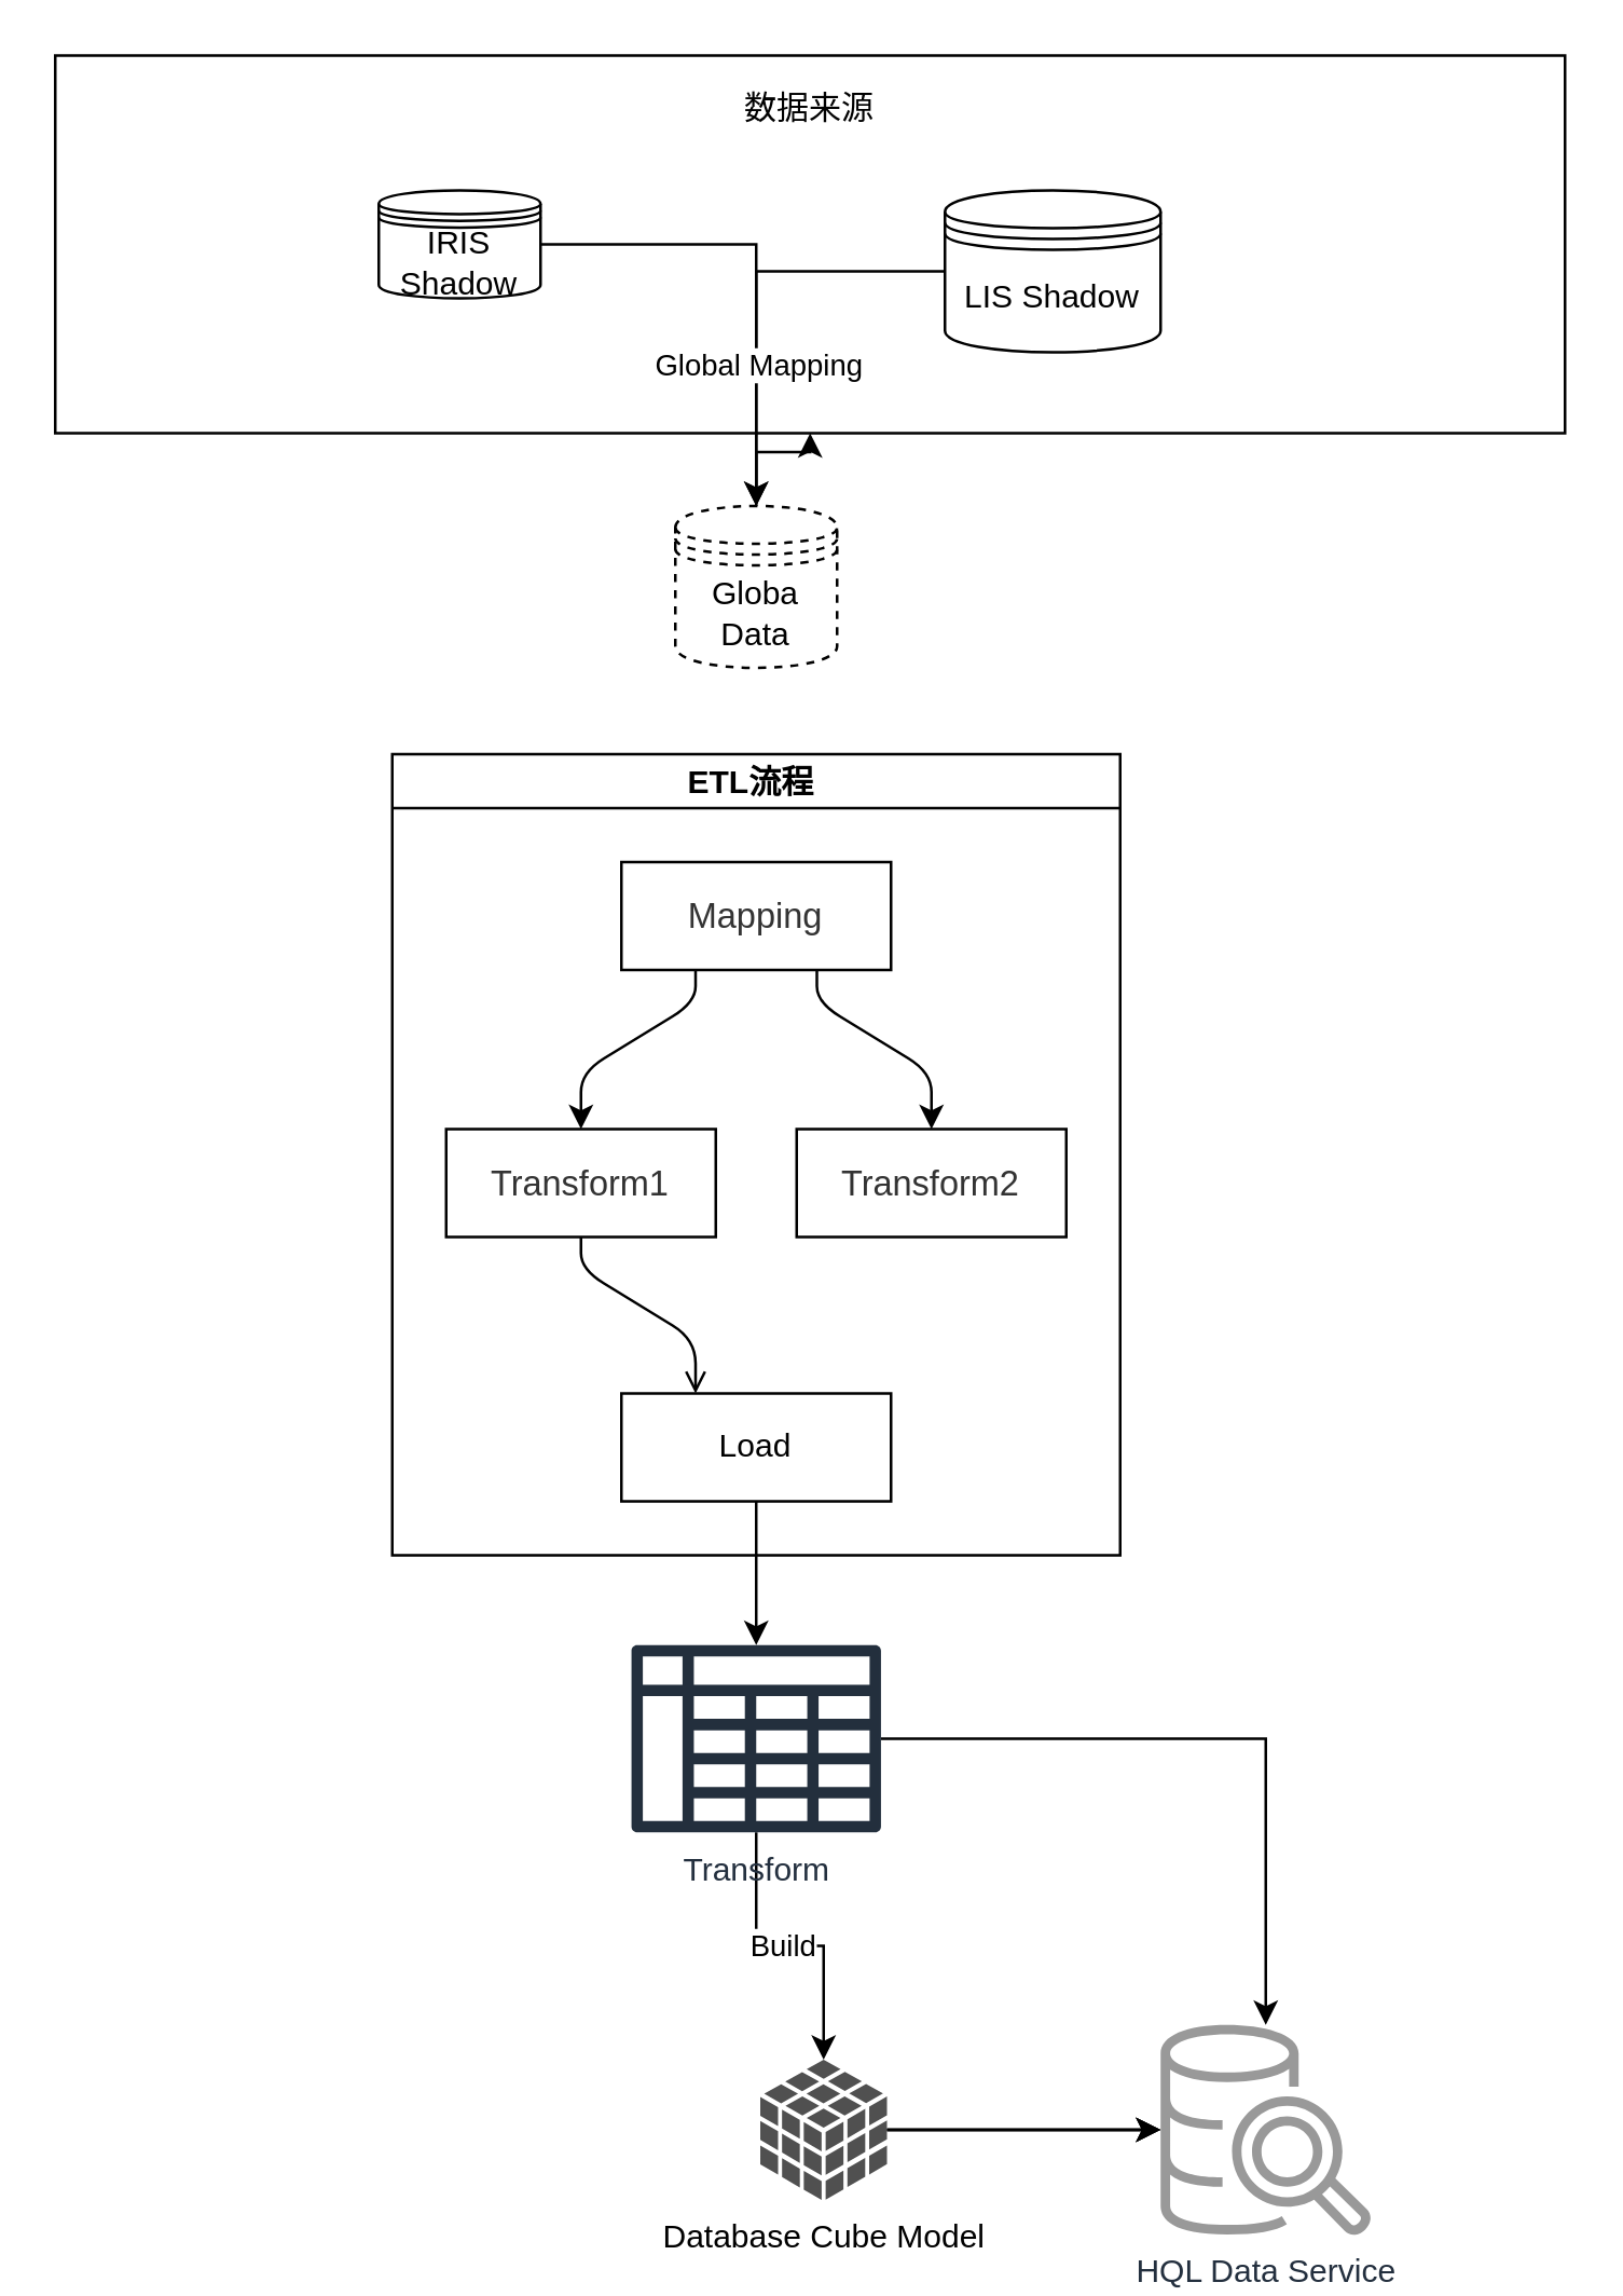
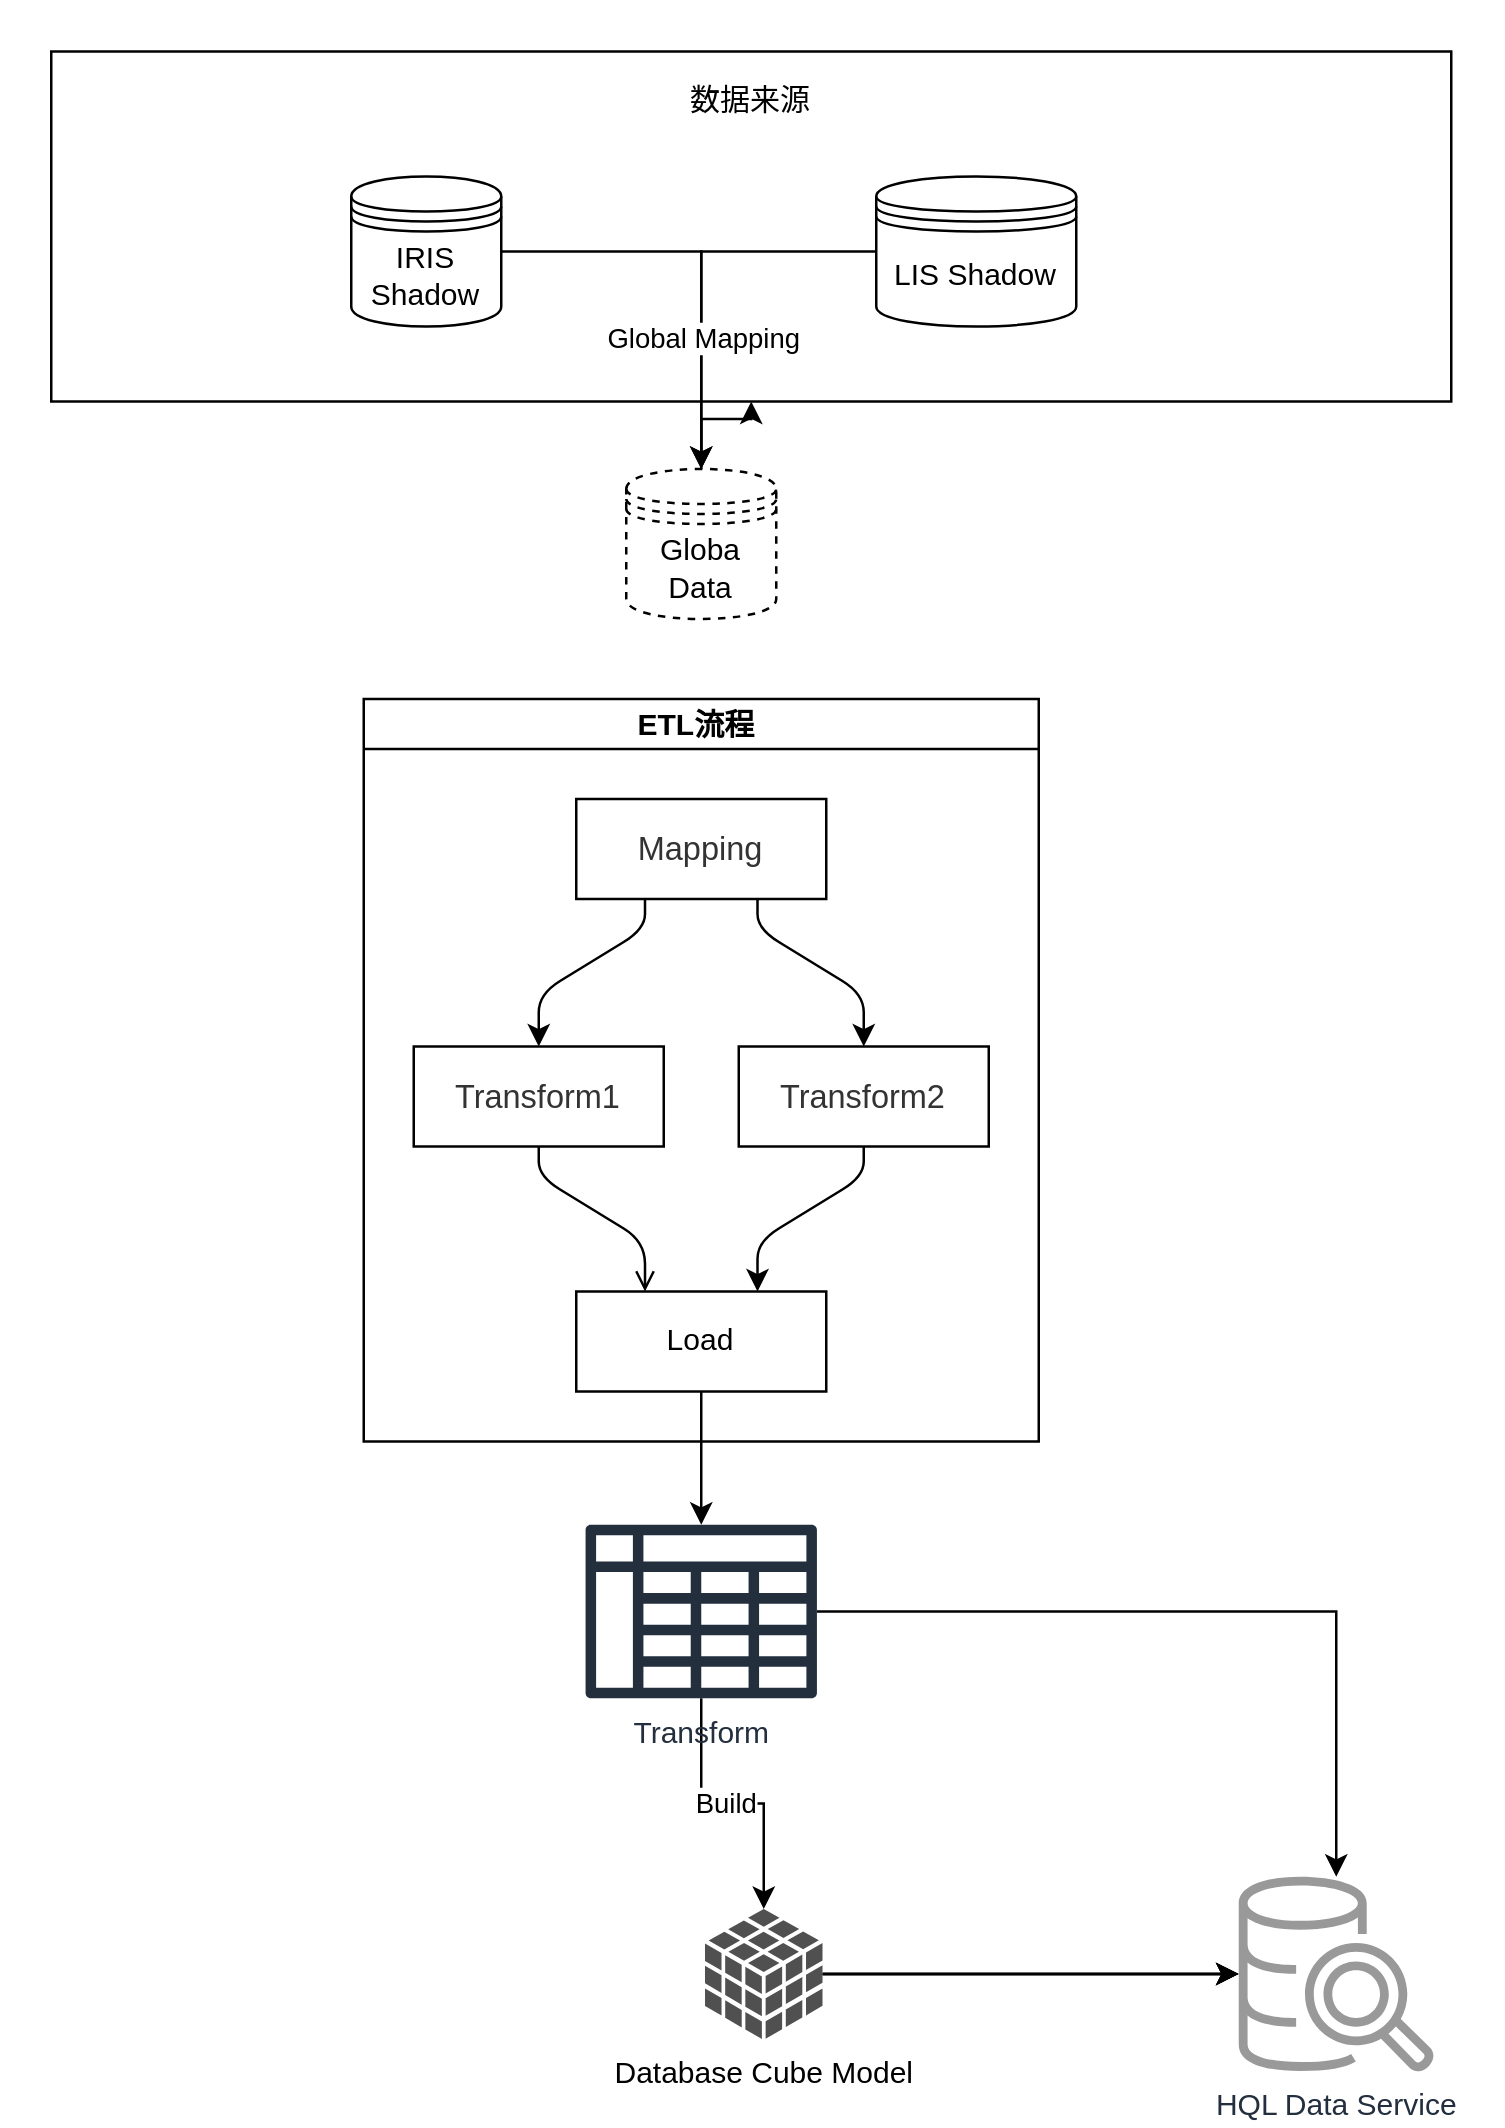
  <mxCell id="0" />
  <mxCell id="1" parent="0" />
  <mxCell id="2" value="&lt;div style=&quot;text-align: justify;&quot;&gt;&lt;span style=&quot;background-color: transparent; color: light-dark(rgb(0, 0, 0), rgb(255, 255, 255)); line-height: 230%;&quot;&gt;数据来源&lt;/span&gt;&lt;/div&gt;" style="rounded=0;whiteSpace=wrap;html=1;align=center;verticalAlign=top;" parent="1" vertex="1"><mxGeometry x="20" y="20" width="560" height="140" as="geometry" /></mxCell>
  <mxCell id="3" style="edgeStyle=orthogonalEdgeStyle;rounded=0;orthogonalLoop=1;jettySize=auto;html=1;entryX=0.5;entryY=0;entryDx=0;entryDy=0;" parent="1" source="4" target="6" edge="1"><mxGeometry relative="1" as="geometry" /></mxCell>
- <mxCell id="4" value="IRIS Shadow" style="shape=datastore;whiteSpace=wrap;html=1;" parent="1" vertex="1"><mxGeometry x="140" y="70" width="60" height="40" as="geometry" /></mxCell>
+ <mxCell id="4" value="IRIS Shadow" style="shape=datastore;whiteSpace=wrap;html=1;" parent="1" vertex="1"><mxGeometry x="140" y="70" width="60" height="60" as="geometry" /></mxCell>
  <mxCell id="5" style="edgeStyle=orthogonalEdgeStyle;rounded=0;orthogonalLoop=1;jettySize=auto;html=1;" parent="1" source="6" target="2" edge="1"><mxGeometry relative="1" as="geometry" /></mxCell>
  <mxCell id="6" value="Globa Data" style="shape=datastore;whiteSpace=wrap;html=1;dashed=1;" parent="1" vertex="1"><mxGeometry x="250" y="187" width="60" height="60" as="geometry" /></mxCell>
  <mxCell id="7" style="edgeStyle=orthogonalEdgeStyle;rounded=0;orthogonalLoop=1;jettySize=auto;html=1;" parent="1" source="9" target="6" edge="1"><mxGeometry relative="1" as="geometry" /></mxCell>
  <mxCell id="8" value="Global Mapping" style="edgeLabel;html=1;align=center;verticalAlign=middle;resizable=0;points=[];" parent="7" vertex="1" connectable="0"><mxGeometry x="0.329" relative="1" as="geometry"><mxPoint as="offset" /></mxGeometry></mxCell>
  <mxCell id="9" value="LIS Shadow" style="shape=datastore;whiteSpace=wrap;html=1;" parent="1" vertex="1"><mxGeometry x="350" y="70" width="80" height="60" as="geometry" /></mxCell>
  <mxCell id="10" value="ETL流程 " style="swimlane;startSize=20;horizontal=1;childLayout=flowLayout;flowOrientation=north;resizable=0;interRankCellSpacing=50;containerType=tree;fontSize=12;" parent="1" vertex="1"><mxGeometry x="145" y="279" width="270" height="297" as="geometry" /></mxCell>
  <mxCell id="11" value="&lt;span style=&quot;color: rgb(51, 51, 51); font-family: &amp;quot;PingFang SC&amp;quot;, Arial, sans-serif; font-size: 13px; text-align: start; background-color: rgb(255, 255, 255);&quot;&gt;Mapping&lt;/span&gt;" style="whiteSpace=wrap;html=1;" parent="10" vertex="1"><mxGeometry x="85" y="40" width="100" height="40" as="geometry" /></mxCell>
  <mxCell id="12" value="&lt;span style=&quot;color: rgb(51, 51, 51); font-family: &amp;quot;PingFang SC&amp;quot;, Arial, sans-serif; font-size: 13px; text-align: start; background-color: rgb(255, 255, 255);&quot;&gt;Transform1&lt;/span&gt;" style="whiteSpace=wrap;html=1;" parent="10" vertex="1"><mxGeometry x="20" y="139" width="100" height="40" as="geometry" /></mxCell>
  <mxCell id="13" value="" style="html=1;rounded=1;curved=0;sourcePerimeterSpacing=0;targetPerimeterSpacing=0;startSize=6;endSize=6;noEdgeStyle=1;orthogonal=1;" parent="10" source="11" target="12" edge="1"><mxGeometry relative="1" as="geometry"><Array as="points"><mxPoint x="112.5" y="92" /><mxPoint x="70" y="118" /></Array></mxGeometry></mxCell>
  <mxCell id="14" value="&lt;span style=&quot;color: rgb(51, 51, 51); font-family: &amp;quot;PingFang SC&amp;quot;, Arial, sans-serif; font-size: 13px; text-align: start; background-color: rgb(255, 255, 255);&quot;&gt;Transform2&lt;/span&gt;" style="whiteSpace=wrap;html=1;" parent="10" vertex="1"><mxGeometry x="150" y="139" width="100" height="40" as="geometry" /></mxCell>
  <mxCell id="15" value="" style="html=1;rounded=1;curved=0;sourcePerimeterSpacing=0;targetPerimeterSpacing=0;startSize=6;endSize=6;noEdgeStyle=1;orthogonal=1;" parent="10" source="11" target="14" edge="1"><mxGeometry relative="1" as="geometry"><Array as="points"><mxPoint x="157.5" y="92" /><mxPoint x="200" y="118" /></Array></mxGeometry></mxCell>
  <mxCell id="16" value="Load" style="whiteSpace=wrap;html=1;" parent="10" vertex="1"><mxGeometry x="85" y="237" width="100" height="40" as="geometry" /></mxCell>
  <mxCell id="17" value="" style="html=1;rounded=1;curved=0;sourcePerimeterSpacing=0;targetPerimeterSpacing=0;startSize=6;endSize=6;noEdgeStyle=1;orthogonal=1;endArrow=open;" parent="10" source="12" target="16" edge="1"><mxGeometry relative="1" as="geometry"><Array as="points"><mxPoint x="70" y="191" /><mxPoint x="112.5" y="217" /></Array></mxGeometry></mxCell>
+ <mxCell id="18" value="" style="html=1;rounded=1;curved=0;sourcePerimeterSpacing=0;targetPerimeterSpacing=0;startSize=6;endSize=6;noEdgeStyle=1;orthogonal=1;" parent="10" source="14" target="16" edge="1"><mxGeometry relative="1" as="geometry"><Array as="points"><mxPoint x="200" y="191" /><mxPoint x="157.5" y="217" /></Array></mxGeometry></mxCell>
  <mxCell id="19" style="edgeStyle=orthogonalEdgeStyle;rounded=0;orthogonalLoop=1;jettySize=auto;html=1;" parent="1" source="22" target="28" edge="1"><mxGeometry relative="1" as="geometry" /></mxCell>
  <mxCell id="20" style="edgeStyle=orthogonalEdgeStyle;rounded=0;orthogonalLoop=1;jettySize=auto;html=1;" parent="1" source="22" target="28" edge="1"><mxGeometry relative="1" as="geometry" /></mxCell>
  <mxCell id="21" style="edgeStyle=orthogonalEdgeStyle;rounded=0;orthogonalLoop=1;jettySize=auto;html=1;" parent="1" source="22" target="28" edge="1"><mxGeometry relative="1" as="geometry" /></mxCell>
  <mxCell id="22" value="Database Cube Model" style="sketch=0;shadow=0;dashed=0;html=1;strokeColor=none;fillColor=#505050;labelPosition=center;verticalLabelPosition=bottom;verticalAlign=top;outlineConnect=0;align=center;shape=mxgraph.office.databases.database_cube;" parent="1" vertex="1"><mxGeometry x="281.5" y="763" width="47" height="52" as="geometry" /></mxCell>
  <mxCell id="23" style="edgeStyle=orthogonalEdgeStyle;rounded=0;orthogonalLoop=1;jettySize=auto;html=1;" parent="1" source="26" target="22" edge="1"><mxGeometry relative="1" as="geometry" /></mxCell>
  <mxCell id="24" value="Build" style="edgeLabel;html=1;align=center;verticalAlign=middle;resizable=0;points=[];" parent="23" vertex="1" connectable="0"><mxGeometry x="-0.046" relative="1" as="geometry"><mxPoint as="offset" /></mxGeometry></mxCell>
  <mxCell id="25" style="edgeStyle=orthogonalEdgeStyle;rounded=0;orthogonalLoop=1;jettySize=auto;html=1;" parent="1" source="26" target="28" edge="1"><mxGeometry relative="1" as="geometry" /></mxCell>
  <mxCell id="26" value="Transform" style="sketch=0;outlineConnect=0;fontColor=#232F3E;gradientColor=none;fillColor=#232F3D;strokeColor=none;dashed=0;verticalLabelPosition=bottom;verticalAlign=top;align=center;html=1;fontSize=12;fontStyle=0;aspect=fixed;pointerEvents=1;shape=mxgraph.aws4.data_table;" parent="1" vertex="1"><mxGeometry x="233.73" y="609" width="92.54" height="70" as="geometry" /></mxCell>
  <mxCell id="27" style="edgeStyle=orthogonalEdgeStyle;rounded=0;orthogonalLoop=1;jettySize=auto;html=1;" parent="1" source="16" target="26" edge="1"><mxGeometry relative="1" as="geometry" /></mxCell>
- <mxCell id="28" value="HQL Data Service" style="sketch=0;outlineConnect=0;fontColor=#232F3E;gradientColor=none;fillColor=#999999;strokeColor=none;dashed=0;verticalLabelPosition=bottom;verticalAlign=top;align=center;html=1;fontSize=12;fontStyle=0;aspect=fixed;pointerEvents=1;shape=mxgraph.aws4.redshift_query_editor_v20_light;fillStyle=auto;" parent="1" vertex="1"><mxGeometry x="430" y="750" width="78" height="78" as="geometry" /></mxCell>
+ <mxCell id="28" value="HQL Data Service" style="sketch=0;outlineConnect=0;fontColor=#232F3E;gradientColor=none;fillColor=#999999;strokeColor=none;dashed=0;verticalLabelPosition=bottom;verticalAlign=top;align=center;html=1;fontSize=12;fontStyle=0;aspect=fixed;pointerEvents=1;shape=mxgraph.aws4.redshift_query_editor_v20_light;fillStyle=auto;" parent="1" vertex="1"><mxGeometry x="495" y="750" width="78" height="78" as="geometry" /></mxCell>
